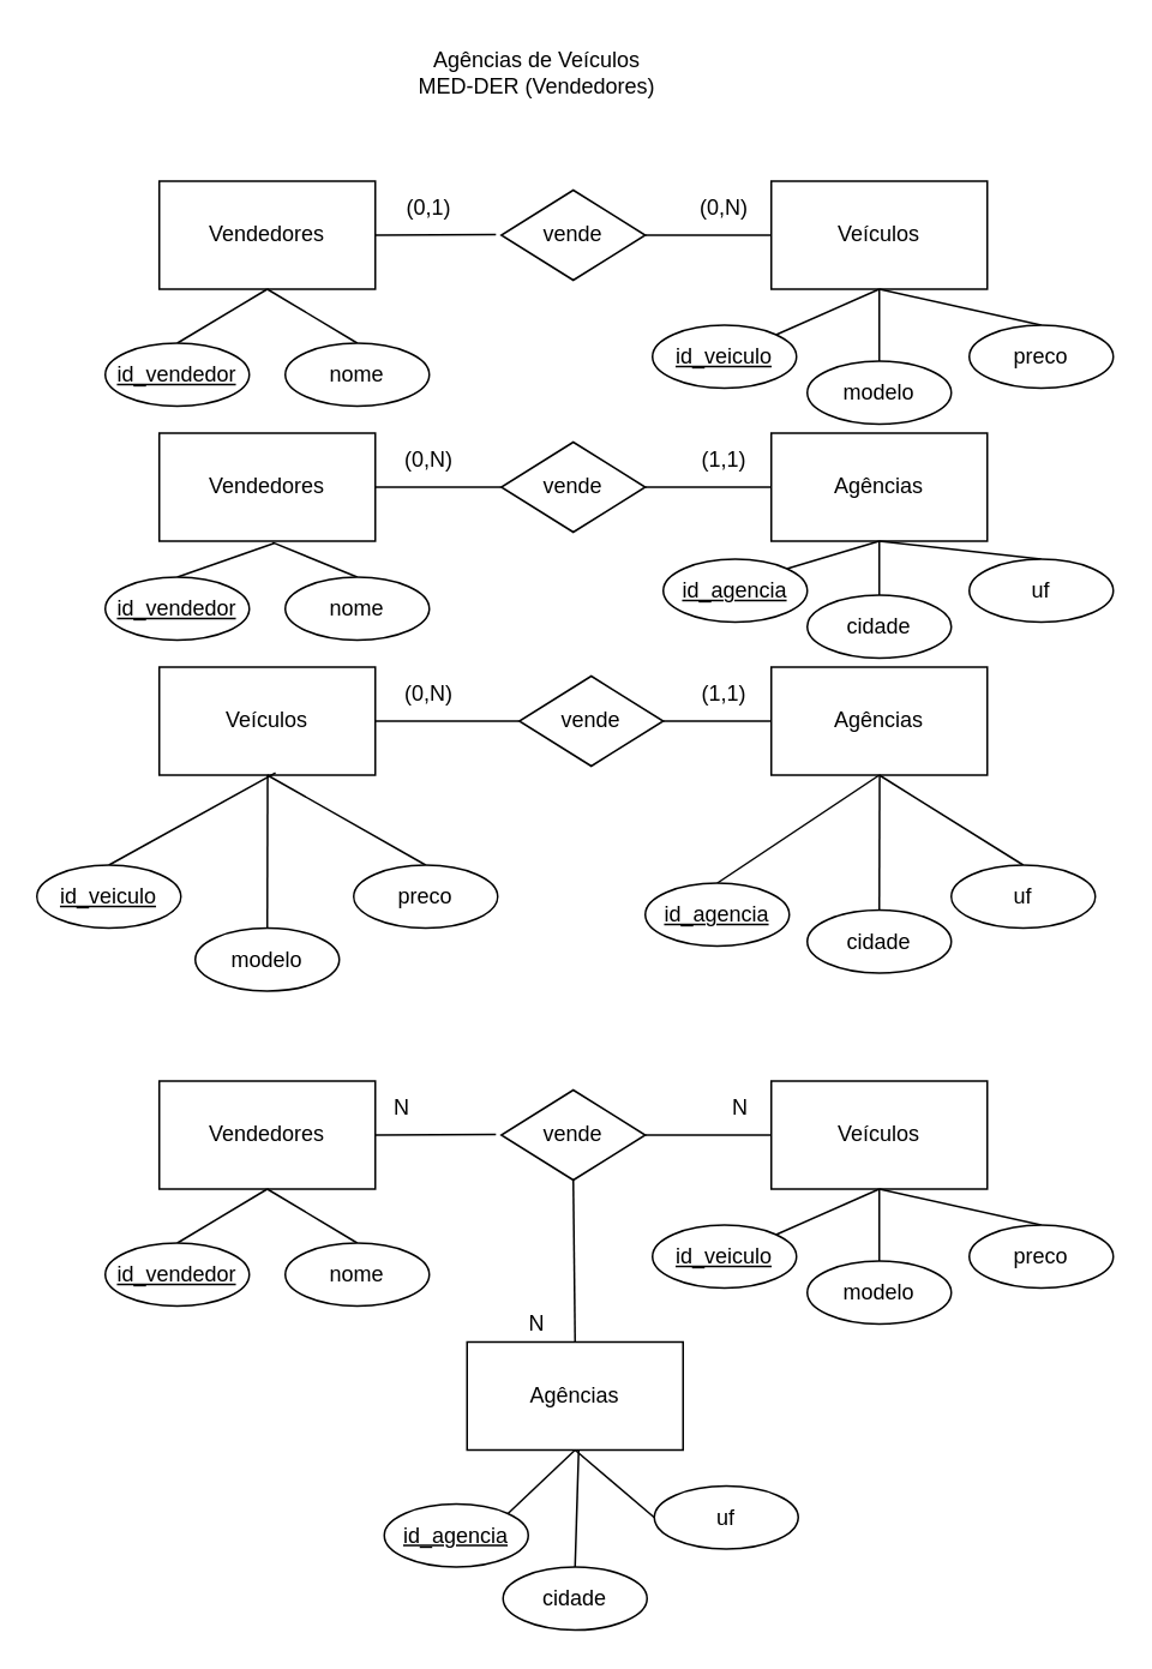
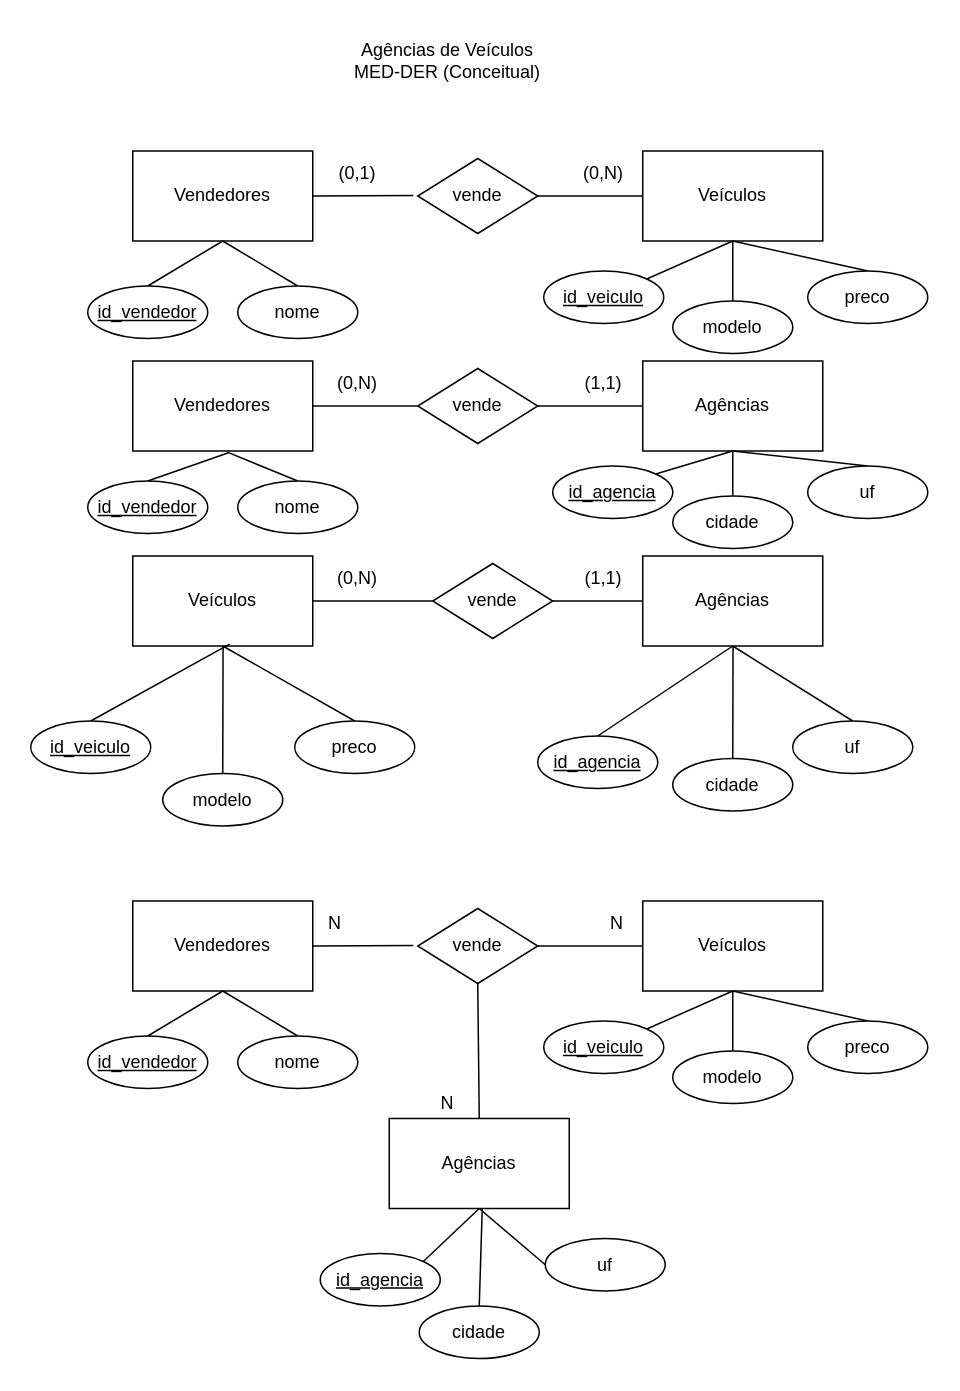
  <mxCell id="0" />
  <mxCell id="1" parent="0" />
  <mxCell id="2" value="Veículos" style="rounded=0;whiteSpace=wrap;html=1;" vertex="1" parent="1"><mxGeometry x="428" y="100" width="120" height="60" as="geometry" /></mxCell>
  <mxCell id="3" style="rounded=0;orthogonalLoop=1;jettySize=auto;html=1;exitX=1;exitY=0.5;exitDx=0;exitDy=0;entryX=-0.037;entryY=0.492;entryDx=0;entryDy=0;entryPerimeter=0;endArrow=none;endFill=0;" edge="1" parent="1" source="4" target="7"><mxGeometry relative="1" as="geometry" /></mxCell>
  <mxCell id="4" value="Vendedores" style="rounded=0;whiteSpace=wrap;html=1;" vertex="1" parent="1"><mxGeometry x="88" y="100" width="120" height="60" as="geometry" /></mxCell>
- <mxCell id="5" value="Agências de Veículos&lt;br&gt;MED-DER (Vendedores)" style="text;html=1;strokeColor=none;fillColor=none;align=center;verticalAlign=middle;whiteSpace=wrap;rounded=0;" vertex="1" parent="1"><mxGeometry x="213" y="20" width="170" height="40" as="geometry" /></mxCell>
+ <mxCell id="5" value="Agências de Veículos&lt;br&gt;MED-DER (Conceitual)" style="text;html=1;strokeColor=none;fillColor=none;align=center;verticalAlign=middle;whiteSpace=wrap;rounded=0;" vertex="1" parent="1"><mxGeometry x="213" y="20" width="170" height="40" as="geometry" /></mxCell>
  <mxCell id="6" style="edgeStyle=none;rounded=0;orthogonalLoop=1;jettySize=auto;html=1;exitX=1;exitY=0.5;exitDx=0;exitDy=0;entryX=0;entryY=0.5;entryDx=0;entryDy=0;endArrow=none;endFill=0;" edge="1" parent="1" source="7" target="2"><mxGeometry relative="1" as="geometry" /></mxCell>
  <mxCell id="7" value="vende" style="rhombus;whiteSpace=wrap;html=1;" vertex="1" parent="1"><mxGeometry x="278" y="105" width="80" height="50" as="geometry" /></mxCell>
  <mxCell id="8" value="(0,N)" style="text;html=1;strokeColor=none;fillColor=none;align=center;verticalAlign=middle;whiteSpace=wrap;rounded=0;" vertex="1" parent="1"><mxGeometry x="382" y="105" width="40" height="20" as="geometry" /></mxCell>
  <mxCell id="9" value="(0,1)" style="text;html=1;strokeColor=none;fillColor=none;align=center;verticalAlign=middle;whiteSpace=wrap;rounded=0;" vertex="1" parent="1"><mxGeometry x="218" y="105" width="40" height="20" as="geometry" /></mxCell>
  <mxCell id="10" value="Agências" style="rounded=0;whiteSpace=wrap;html=1;" vertex="1" parent="1"><mxGeometry x="428" y="240" width="120" height="60" as="geometry" /></mxCell>
  <mxCell id="11" value="Vendedores" style="rounded=0;whiteSpace=wrap;html=1;" vertex="1" parent="1"><mxGeometry x="88" y="240" width="120" height="60" as="geometry" /></mxCell>
  <mxCell id="12" style="edgeStyle=none;rounded=0;orthogonalLoop=1;jettySize=auto;html=1;exitX=0;exitY=0.5;exitDx=0;exitDy=0;entryX=1;entryY=0.5;entryDx=0;entryDy=0;endArrow=none;endFill=0;" edge="1" parent="1" source="14" target="11"><mxGeometry relative="1" as="geometry" /></mxCell>
  <mxCell id="13" style="edgeStyle=none;rounded=0;orthogonalLoop=1;jettySize=auto;html=1;exitX=1;exitY=0.5;exitDx=0;exitDy=0;entryX=0;entryY=0.5;entryDx=0;entryDy=0;endArrow=none;endFill=0;" edge="1" parent="1" source="14" target="10"><mxGeometry relative="1" as="geometry" /></mxCell>
  <mxCell id="14" value="vende" style="rhombus;whiteSpace=wrap;html=1;" vertex="1" parent="1"><mxGeometry x="278" y="245" width="80" height="50" as="geometry" /></mxCell>
  <mxCell id="15" value="Veículos" style="rounded=0;whiteSpace=wrap;html=1;" vertex="1" parent="1"><mxGeometry x="88" y="370" width="120" height="60" as="geometry" /></mxCell>
  <mxCell id="16" style="edgeStyle=none;rounded=0;orthogonalLoop=1;jettySize=auto;html=1;exitX=0;exitY=0.5;exitDx=0;exitDy=0;entryX=1;entryY=0.5;entryDx=0;entryDy=0;endArrow=none;endFill=0;" edge="1" parent="1" source="17" target="19"><mxGeometry relative="1" as="geometry" /></mxCell>
  <mxCell id="17" value="Agências" style="rounded=0;whiteSpace=wrap;html=1;" vertex="1" parent="1"><mxGeometry x="428" y="370" width="120" height="60" as="geometry" /></mxCell>
  <mxCell id="18" value="" style="edgeStyle=none;rounded=0;orthogonalLoop=1;jettySize=auto;html=1;endArrow=none;endFill=0;" edge="1" parent="1" source="19" target="15"><mxGeometry relative="1" as="geometry" /></mxCell>
  <mxCell id="19" value="vende" style="rhombus;whiteSpace=wrap;html=1;" vertex="1" parent="1"><mxGeometry x="288" y="375" width="80" height="50" as="geometry" /></mxCell>
  <mxCell id="20" value="(1,1)" style="text;html=1;strokeColor=none;fillColor=none;align=center;verticalAlign=middle;whiteSpace=wrap;rounded=0;" vertex="1" parent="1"><mxGeometry x="382" y="245" width="40" height="20" as="geometry" /></mxCell>
  <mxCell id="21" value="(0,N)" style="text;html=1;strokeColor=none;fillColor=none;align=center;verticalAlign=middle;whiteSpace=wrap;rounded=0;" vertex="1" parent="1"><mxGeometry x="218" y="245" width="40" height="20" as="geometry" /></mxCell>
  <mxCell id="22" value="(0,N)" style="text;html=1;strokeColor=none;fillColor=none;align=center;verticalAlign=middle;whiteSpace=wrap;rounded=0;" vertex="1" parent="1"><mxGeometry x="218" y="375" width="40" height="20" as="geometry" /></mxCell>
  <mxCell id="23" value="(1,1)" style="text;html=1;strokeColor=none;fillColor=none;align=center;verticalAlign=middle;whiteSpace=wrap;rounded=0;" vertex="1" parent="1"><mxGeometry x="382" y="375" width="40" height="20" as="geometry" /></mxCell>
  <mxCell id="24" style="edgeStyle=none;rounded=0;orthogonalLoop=1;jettySize=auto;html=1;exitX=1;exitY=0;exitDx=0;exitDy=0;entryX=0.5;entryY=1;entryDx=0;entryDy=0;endArrow=none;endFill=0;" edge="1" parent="1" source="25" target="2"><mxGeometry relative="1" as="geometry" /></mxCell>
  <mxCell id="25" value="id_veiculo" style="ellipse;whiteSpace=wrap;html=1;fontStyle=4" vertex="1" parent="1"><mxGeometry x="362" y="180" width="80" height="35" as="geometry" /></mxCell>
  <mxCell id="26" style="edgeStyle=none;rounded=0;orthogonalLoop=1;jettySize=auto;html=1;exitX=0.5;exitY=0;exitDx=0;exitDy=0;endArrow=none;endFill=0;" edge="1" parent="1" source="27"><mxGeometry relative="1" as="geometry"><mxPoint x="488" y="160" as="targetPoint" /></mxGeometry></mxCell>
  <mxCell id="27" value="modelo" style="ellipse;whiteSpace=wrap;html=1;" vertex="1" parent="1"><mxGeometry x="448" y="200" width="80" height="35" as="geometry" /></mxCell>
  <mxCell id="28" style="edgeStyle=none;rounded=0;orthogonalLoop=1;jettySize=auto;html=1;exitX=0.5;exitY=0;exitDx=0;exitDy=0;entryX=0.5;entryY=1;entryDx=0;entryDy=0;endArrow=none;endFill=0;" edge="1" parent="1" source="29" target="2"><mxGeometry relative="1" as="geometry" /></mxCell>
  <mxCell id="29" value="preco" style="ellipse;whiteSpace=wrap;html=1;" vertex="1" parent="1"><mxGeometry x="538" y="180" width="80" height="35" as="geometry" /></mxCell>
  <mxCell id="30" style="edgeStyle=none;rounded=0;orthogonalLoop=1;jettySize=auto;html=1;exitX=0.5;exitY=0;exitDx=0;exitDy=0;entryX=0.5;entryY=1;entryDx=0;entryDy=0;endArrow=none;endFill=0;" edge="1" parent="1" source="31" target="4"><mxGeometry relative="1" as="geometry" /></mxCell>
  <mxCell id="31" value="id_vendedor" style="ellipse;whiteSpace=wrap;html=1;fontStyle=4" vertex="1" parent="1"><mxGeometry x="58" y="190" width="80" height="35" as="geometry" /></mxCell>
  <mxCell id="32" style="edgeStyle=none;rounded=0;orthogonalLoop=1;jettySize=auto;html=1;exitX=0.5;exitY=0;exitDx=0;exitDy=0;endArrow=none;endFill=0;" edge="1" parent="1" source="33"><mxGeometry relative="1" as="geometry"><mxPoint x="148" y="160" as="targetPoint" /></mxGeometry></mxCell>
  <mxCell id="33" value="nome" style="ellipse;whiteSpace=wrap;html=1;" vertex="1" parent="1"><mxGeometry x="158" y="190" width="80" height="35" as="geometry" /></mxCell>
  <mxCell id="34" style="edgeStyle=none;rounded=0;orthogonalLoop=1;jettySize=auto;html=1;exitX=1;exitY=0;exitDx=0;exitDy=0;entryX=0.5;entryY=1;entryDx=0;entryDy=0;endArrow=none;endFill=0;" edge="1" parent="1" source="35" target="10"><mxGeometry relative="1" as="geometry" /></mxCell>
  <mxCell id="35" value="id_agencia" style="ellipse;whiteSpace=wrap;html=1;fontStyle=4" vertex="1" parent="1"><mxGeometry x="368" y="310" width="80" height="35" as="geometry" /></mxCell>
  <mxCell id="36" style="edgeStyle=none;rounded=0;orthogonalLoop=1;jettySize=auto;html=1;exitX=0.5;exitY=0;exitDx=0;exitDy=0;endArrow=none;endFill=0;" edge="1" parent="1" source="37"><mxGeometry relative="1" as="geometry"><mxPoint x="488" y="300" as="targetPoint" /></mxGeometry></mxCell>
  <mxCell id="37" value="cidade" style="ellipse;whiteSpace=wrap;html=1;" vertex="1" parent="1"><mxGeometry x="448" y="330" width="80" height="35" as="geometry" /></mxCell>
  <mxCell id="38" style="edgeStyle=none;rounded=0;orthogonalLoop=1;jettySize=auto;html=1;exitX=0.5;exitY=0;exitDx=0;exitDy=0;endArrow=none;endFill=0;" edge="1" parent="1" source="39"><mxGeometry relative="1" as="geometry"><mxPoint x="488" y="300" as="targetPoint" /></mxGeometry></mxCell>
  <mxCell id="39" value="uf" style="ellipse;whiteSpace=wrap;html=1;" vertex="1" parent="1"><mxGeometry x="538" y="310" width="80" height="35" as="geometry" /></mxCell>
  <mxCell id="40" style="edgeStyle=none;rounded=0;orthogonalLoop=1;jettySize=auto;html=1;exitX=0.5;exitY=0;exitDx=0;exitDy=0;entryX=0.532;entryY=1.02;entryDx=0;entryDy=0;entryPerimeter=0;endArrow=none;endFill=0;" edge="1" parent="1" source="41" target="11"><mxGeometry relative="1" as="geometry" /></mxCell>
  <mxCell id="41" value="id_vendedor" style="ellipse;whiteSpace=wrap;html=1;fontStyle=4" vertex="1" parent="1"><mxGeometry x="58" y="320" width="80" height="35" as="geometry" /></mxCell>
  <mxCell id="42" style="edgeStyle=none;rounded=0;orthogonalLoop=1;jettySize=auto;html=1;exitX=0.5;exitY=0;exitDx=0;exitDy=0;entryX=0.525;entryY=1.013;entryDx=0;entryDy=0;entryPerimeter=0;endArrow=none;endFill=0;" edge="1" parent="1" source="43" target="11"><mxGeometry relative="1" as="geometry" /></mxCell>
  <mxCell id="43" value="nome" style="ellipse;whiteSpace=wrap;html=1;" vertex="1" parent="1"><mxGeometry x="158" y="320" width="80" height="35" as="geometry" /></mxCell>
  <mxCell id="44" style="edgeStyle=none;rounded=0;orthogonalLoop=1;jettySize=auto;html=1;exitX=0.5;exitY=0;exitDx=0;exitDy=0;entryX=0.538;entryY=0.98;entryDx=0;entryDy=0;entryPerimeter=0;endArrow=none;endFill=0;" edge="1" parent="1" source="45" target="15"><mxGeometry relative="1" as="geometry" /></mxCell>
  <mxCell id="45" value="id_veiculo" style="ellipse;whiteSpace=wrap;html=1;fontStyle=4" vertex="1" parent="1"><mxGeometry x="20" y="480" width="80" height="35" as="geometry" /></mxCell>
  <mxCell id="46" style="edgeStyle=none;rounded=0;orthogonalLoop=1;jettySize=auto;html=1;exitX=0.5;exitY=0;exitDx=0;exitDy=0;entryX=0.5;entryY=1;entryDx=0;entryDy=0;endArrow=none;endFill=0;" edge="1" parent="1" source="47" target="15"><mxGeometry relative="1" as="geometry" /></mxCell>
  <mxCell id="47" value="preco" style="ellipse;whiteSpace=wrap;html=1;" vertex="1" parent="1"><mxGeometry x="196" y="480" width="80" height="35" as="geometry" /></mxCell>
  <mxCell id="48" style="edgeStyle=none;rounded=0;orthogonalLoop=1;jettySize=auto;html=1;exitX=0.5;exitY=0;exitDx=0;exitDy=0;endArrow=none;endFill=0;" edge="1" parent="1" source="49"><mxGeometry relative="1" as="geometry"><mxPoint x="148.2" y="430" as="targetPoint" /></mxGeometry></mxCell>
  <mxCell id="49" value="modelo" style="ellipse;whiteSpace=wrap;html=1;" vertex="1" parent="1"><mxGeometry x="108" y="515" width="80" height="35" as="geometry" /></mxCell>
  <mxCell id="50" style="edgeStyle=none;rounded=0;orthogonalLoop=1;jettySize=auto;html=1;exitX=0.5;exitY=0;exitDx=0;exitDy=0;entryX=0.5;entryY=1;entryDx=0;entryDy=0;endArrow=none;endFill=0;" edge="1" parent="1" source="51" target="17"><mxGeometry relative="1" as="geometry" /></mxCell>
  <mxCell id="51" value="id_agencia" style="ellipse;whiteSpace=wrap;html=1;fontStyle=4" vertex="1" parent="1"><mxGeometry x="358" y="490" width="80" height="35" as="geometry" /></mxCell>
  <mxCell id="52" style="edgeStyle=none;rounded=0;orthogonalLoop=1;jettySize=auto;html=1;exitX=0.5;exitY=0;exitDx=0;exitDy=0;endArrow=none;endFill=0;" edge="1" parent="1" source="53"><mxGeometry relative="1" as="geometry"><mxPoint x="488.2" y="430" as="targetPoint" /></mxGeometry></mxCell>
  <mxCell id="53" value="cidade" style="ellipse;whiteSpace=wrap;html=1;" vertex="1" parent="1"><mxGeometry x="448" y="505" width="80" height="35" as="geometry" /></mxCell>
  <mxCell id="54" style="edgeStyle=none;rounded=0;orthogonalLoop=1;jettySize=auto;html=1;exitX=0.5;exitY=0;exitDx=0;exitDy=0;endArrow=none;endFill=0;" edge="1" parent="1" source="55"><mxGeometry relative="1" as="geometry"><mxPoint x="488" y="430" as="targetPoint" /></mxGeometry></mxCell>
  <mxCell id="55" value="uf" style="ellipse;whiteSpace=wrap;html=1;" vertex="1" parent="1"><mxGeometry x="528" y="480" width="80" height="35" as="geometry" /></mxCell>
  <mxCell id="56" value="Veículos" style="rounded=0;whiteSpace=wrap;html=1;" vertex="1" parent="1"><mxGeometry x="428" y="600" width="120" height="60" as="geometry" /></mxCell>
  <mxCell id="57" style="rounded=0;orthogonalLoop=1;jettySize=auto;html=1;exitX=1;exitY=0.5;exitDx=0;exitDy=0;entryX=-0.037;entryY=0.492;entryDx=0;entryDy=0;entryPerimeter=0;endArrow=none;endFill=0;" edge="1" source="58" target="60" parent="1"><mxGeometry relative="1" as="geometry" /></mxCell>
  <mxCell id="58" value="Vendedores" style="rounded=0;whiteSpace=wrap;html=1;" vertex="1" parent="1"><mxGeometry x="88" y="600" width="120" height="60" as="geometry" /></mxCell>
  <mxCell id="59" style="edgeStyle=none;rounded=0;orthogonalLoop=1;jettySize=auto;html=1;exitX=1;exitY=0.5;exitDx=0;exitDy=0;entryX=0;entryY=0.5;entryDx=0;entryDy=0;endArrow=none;endFill=0;" edge="1" source="60" target="56" parent="1"><mxGeometry relative="1" as="geometry" /></mxCell>
  <mxCell id="60" value="vende" style="rhombus;whiteSpace=wrap;html=1;" vertex="1" parent="1"><mxGeometry x="278" y="605" width="80" height="50" as="geometry" /></mxCell>
  <mxCell id="61" value="N" style="text;html=1;strokeColor=none;fillColor=none;align=center;verticalAlign=middle;whiteSpace=wrap;rounded=0;" vertex="1" parent="1"><mxGeometry x="400" y="605" width="22" height="20" as="geometry" /></mxCell>
  <mxCell id="62" value="N" style="text;html=1;strokeColor=none;fillColor=none;align=center;verticalAlign=middle;whiteSpace=wrap;rounded=0;" vertex="1" parent="1"><mxGeometry x="212" y="605" width="22" height="20" as="geometry" /></mxCell>
  <mxCell id="63" style="edgeStyle=none;rounded=0;orthogonalLoop=1;jettySize=auto;html=1;exitX=0.5;exitY=0;exitDx=0;exitDy=0;entryX=0.5;entryY=1;entryDx=0;entryDy=0;endArrow=none;endFill=0;" edge="1" parent="1" source="64" target="60"><mxGeometry relative="1" as="geometry" /></mxCell>
  <mxCell id="64" value="Agências" style="rounded=0;whiteSpace=wrap;html=1;" vertex="1" parent="1"><mxGeometry x="259" y="745" width="120" height="60" as="geometry" /></mxCell>
  <mxCell id="65" style="edgeStyle=none;rounded=0;orthogonalLoop=1;jettySize=auto;html=1;exitX=1;exitY=0;exitDx=0;exitDy=0;entryX=0.5;entryY=1;entryDx=0;entryDy=0;endArrow=none;endFill=0;" edge="1" source="66" target="56" parent="1"><mxGeometry relative="1" as="geometry" /></mxCell>
  <mxCell id="66" value="id_veiculo" style="ellipse;whiteSpace=wrap;html=1;fontStyle=4" vertex="1" parent="1"><mxGeometry x="362" y="680" width="80" height="35" as="geometry" /></mxCell>
  <mxCell id="67" style="edgeStyle=none;rounded=0;orthogonalLoop=1;jettySize=auto;html=1;exitX=0.5;exitY=0;exitDx=0;exitDy=0;endArrow=none;endFill=0;" edge="1" source="68" parent="1"><mxGeometry relative="1" as="geometry"><mxPoint x="488" y="660" as="targetPoint" /></mxGeometry></mxCell>
  <mxCell id="68" value="modelo" style="ellipse;whiteSpace=wrap;html=1;" vertex="1" parent="1"><mxGeometry x="448" y="700" width="80" height="35" as="geometry" /></mxCell>
  <mxCell id="69" style="edgeStyle=none;rounded=0;orthogonalLoop=1;jettySize=auto;html=1;exitX=0.5;exitY=0;exitDx=0;exitDy=0;entryX=0.5;entryY=1;entryDx=0;entryDy=0;endArrow=none;endFill=0;" edge="1" source="70" target="56" parent="1"><mxGeometry relative="1" as="geometry" /></mxCell>
  <mxCell id="70" value="preco" style="ellipse;whiteSpace=wrap;html=1;" vertex="1" parent="1"><mxGeometry x="538" y="680" width="80" height="35" as="geometry" /></mxCell>
  <mxCell id="71" style="edgeStyle=none;rounded=0;orthogonalLoop=1;jettySize=auto;html=1;exitX=0.5;exitY=0;exitDx=0;exitDy=0;entryX=0.5;entryY=1;entryDx=0;entryDy=0;endArrow=none;endFill=0;" edge="1" source="72" target="58" parent="1"><mxGeometry relative="1" as="geometry" /></mxCell>
  <mxCell id="72" value="id_vendedor" style="ellipse;whiteSpace=wrap;html=1;fontStyle=4" vertex="1" parent="1"><mxGeometry x="58" y="690" width="80" height="35" as="geometry" /></mxCell>
  <mxCell id="73" style="edgeStyle=none;rounded=0;orthogonalLoop=1;jettySize=auto;html=1;exitX=0.5;exitY=0;exitDx=0;exitDy=0;endArrow=none;endFill=0;" edge="1" source="74" parent="1"><mxGeometry relative="1" as="geometry"><mxPoint x="148" y="660" as="targetPoint" /></mxGeometry></mxCell>
  <mxCell id="74" value="nome" style="ellipse;whiteSpace=wrap;html=1;" vertex="1" parent="1"><mxGeometry x="158" y="690" width="80" height="35" as="geometry" /></mxCell>
  <mxCell id="75" style="edgeStyle=none;rounded=0;orthogonalLoop=1;jettySize=auto;html=1;exitX=1;exitY=0;exitDx=0;exitDy=0;entryX=0.5;entryY=1;entryDx=0;entryDy=0;endArrow=none;endFill=0;" edge="1" source="76" target="64" parent="1"><mxGeometry relative="1" as="geometry" /></mxCell>
  <mxCell id="76" value="id_agencia" style="ellipse;whiteSpace=wrap;html=1;fontStyle=4" vertex="1" parent="1"><mxGeometry x="213" y="835" width="80" height="35" as="geometry" /></mxCell>
  <mxCell id="77" style="edgeStyle=none;rounded=0;orthogonalLoop=1;jettySize=auto;html=1;endArrow=none;endFill=0;exitX=0.5;exitY=0;exitDx=0;exitDy=0;" edge="1" source="80" parent="1"><mxGeometry relative="1" as="geometry"><mxPoint x="321" y="805" as="targetPoint" /><mxPoint x="355" y="845" as="sourcePoint" /></mxGeometry></mxCell>
  <mxCell id="78" style="edgeStyle=none;rounded=0;orthogonalLoop=1;jettySize=auto;html=1;endArrow=none;endFill=0;exitX=0;exitY=0.5;exitDx=0;exitDy=0;entryX=0.5;entryY=1;entryDx=0;entryDy=0;" edge="1" source="79" parent="1" target="64"><mxGeometry relative="1" as="geometry"><mxPoint x="333" y="825" as="targetPoint" /><mxPoint x="423" y="835" as="sourcePoint" /></mxGeometry></mxCell>
  <mxCell id="79" value="uf" style="ellipse;whiteSpace=wrap;html=1;" vertex="1" parent="1"><mxGeometry x="363" y="825" width="80" height="35" as="geometry" /></mxCell>
  <mxCell id="80" value="cidade" style="ellipse;whiteSpace=wrap;html=1;" vertex="1" parent="1"><mxGeometry x="279" y="870" width="80" height="35" as="geometry" /></mxCell>
  <mxCell id="81" value="N" style="text;html=1;strokeColor=none;fillColor=none;align=center;verticalAlign=middle;whiteSpace=wrap;rounded=0;" vertex="1" parent="1"><mxGeometry x="292" y="725" width="12" height="20" as="geometry" /></mxCell>
